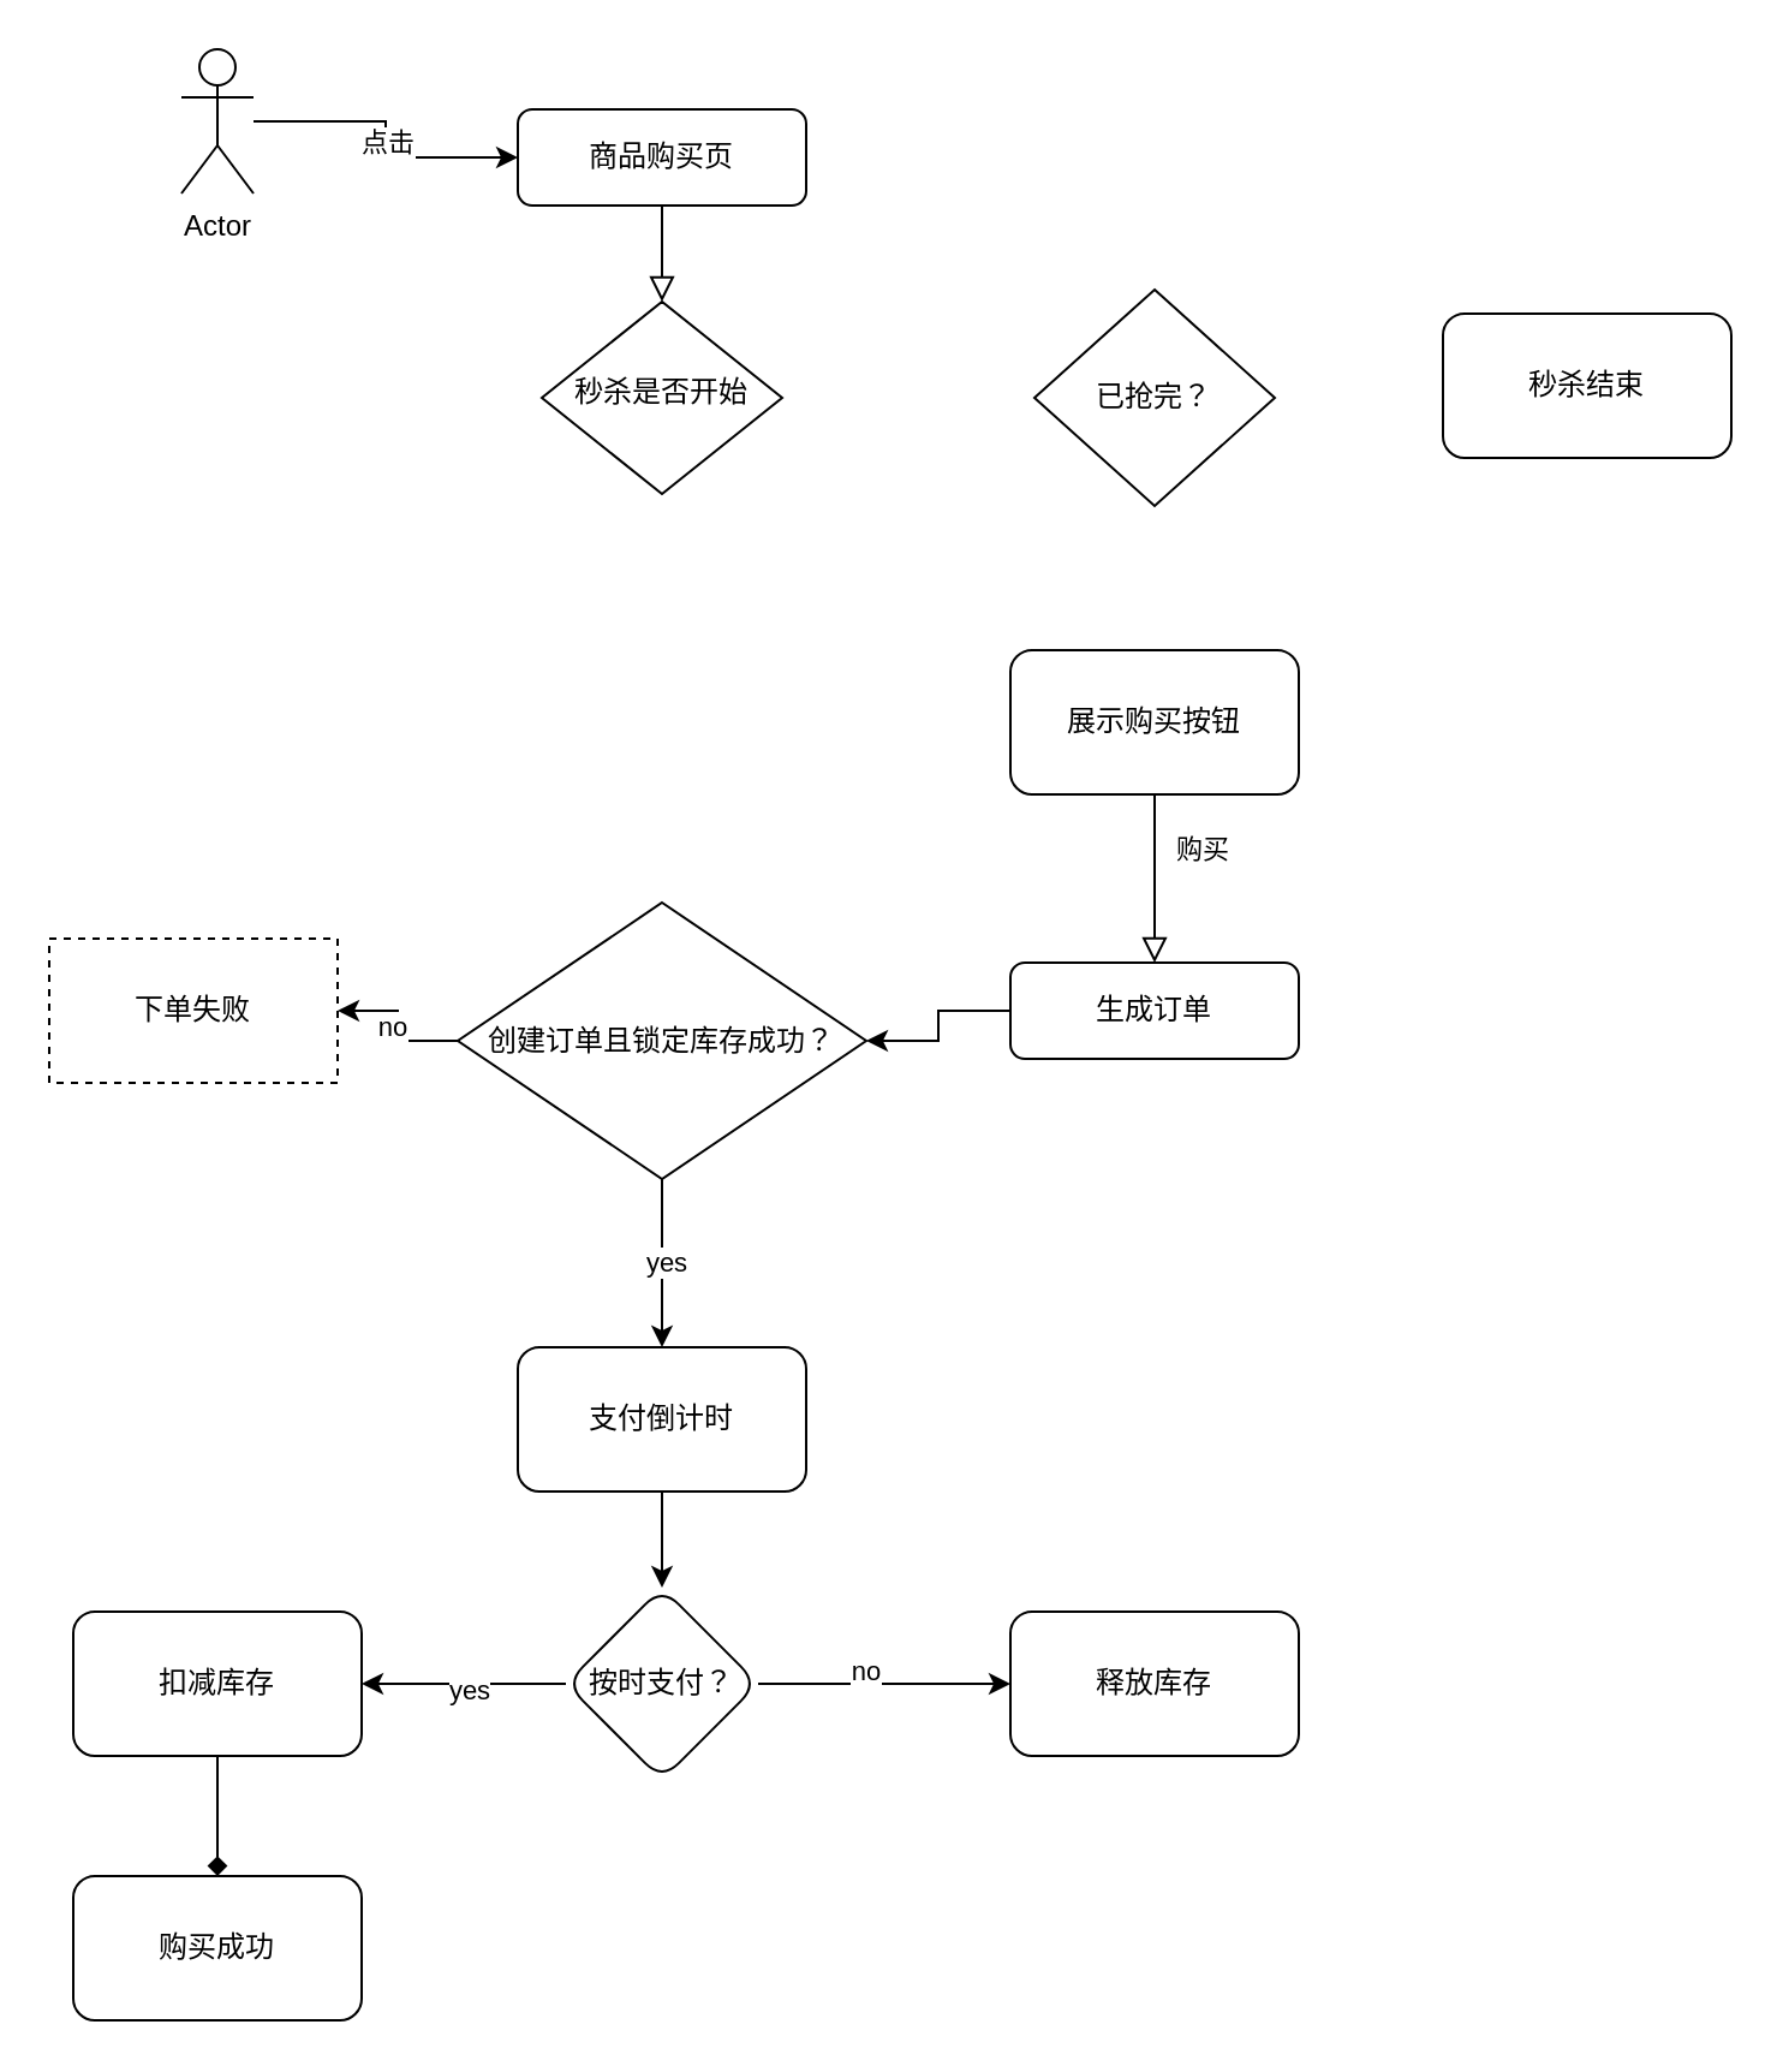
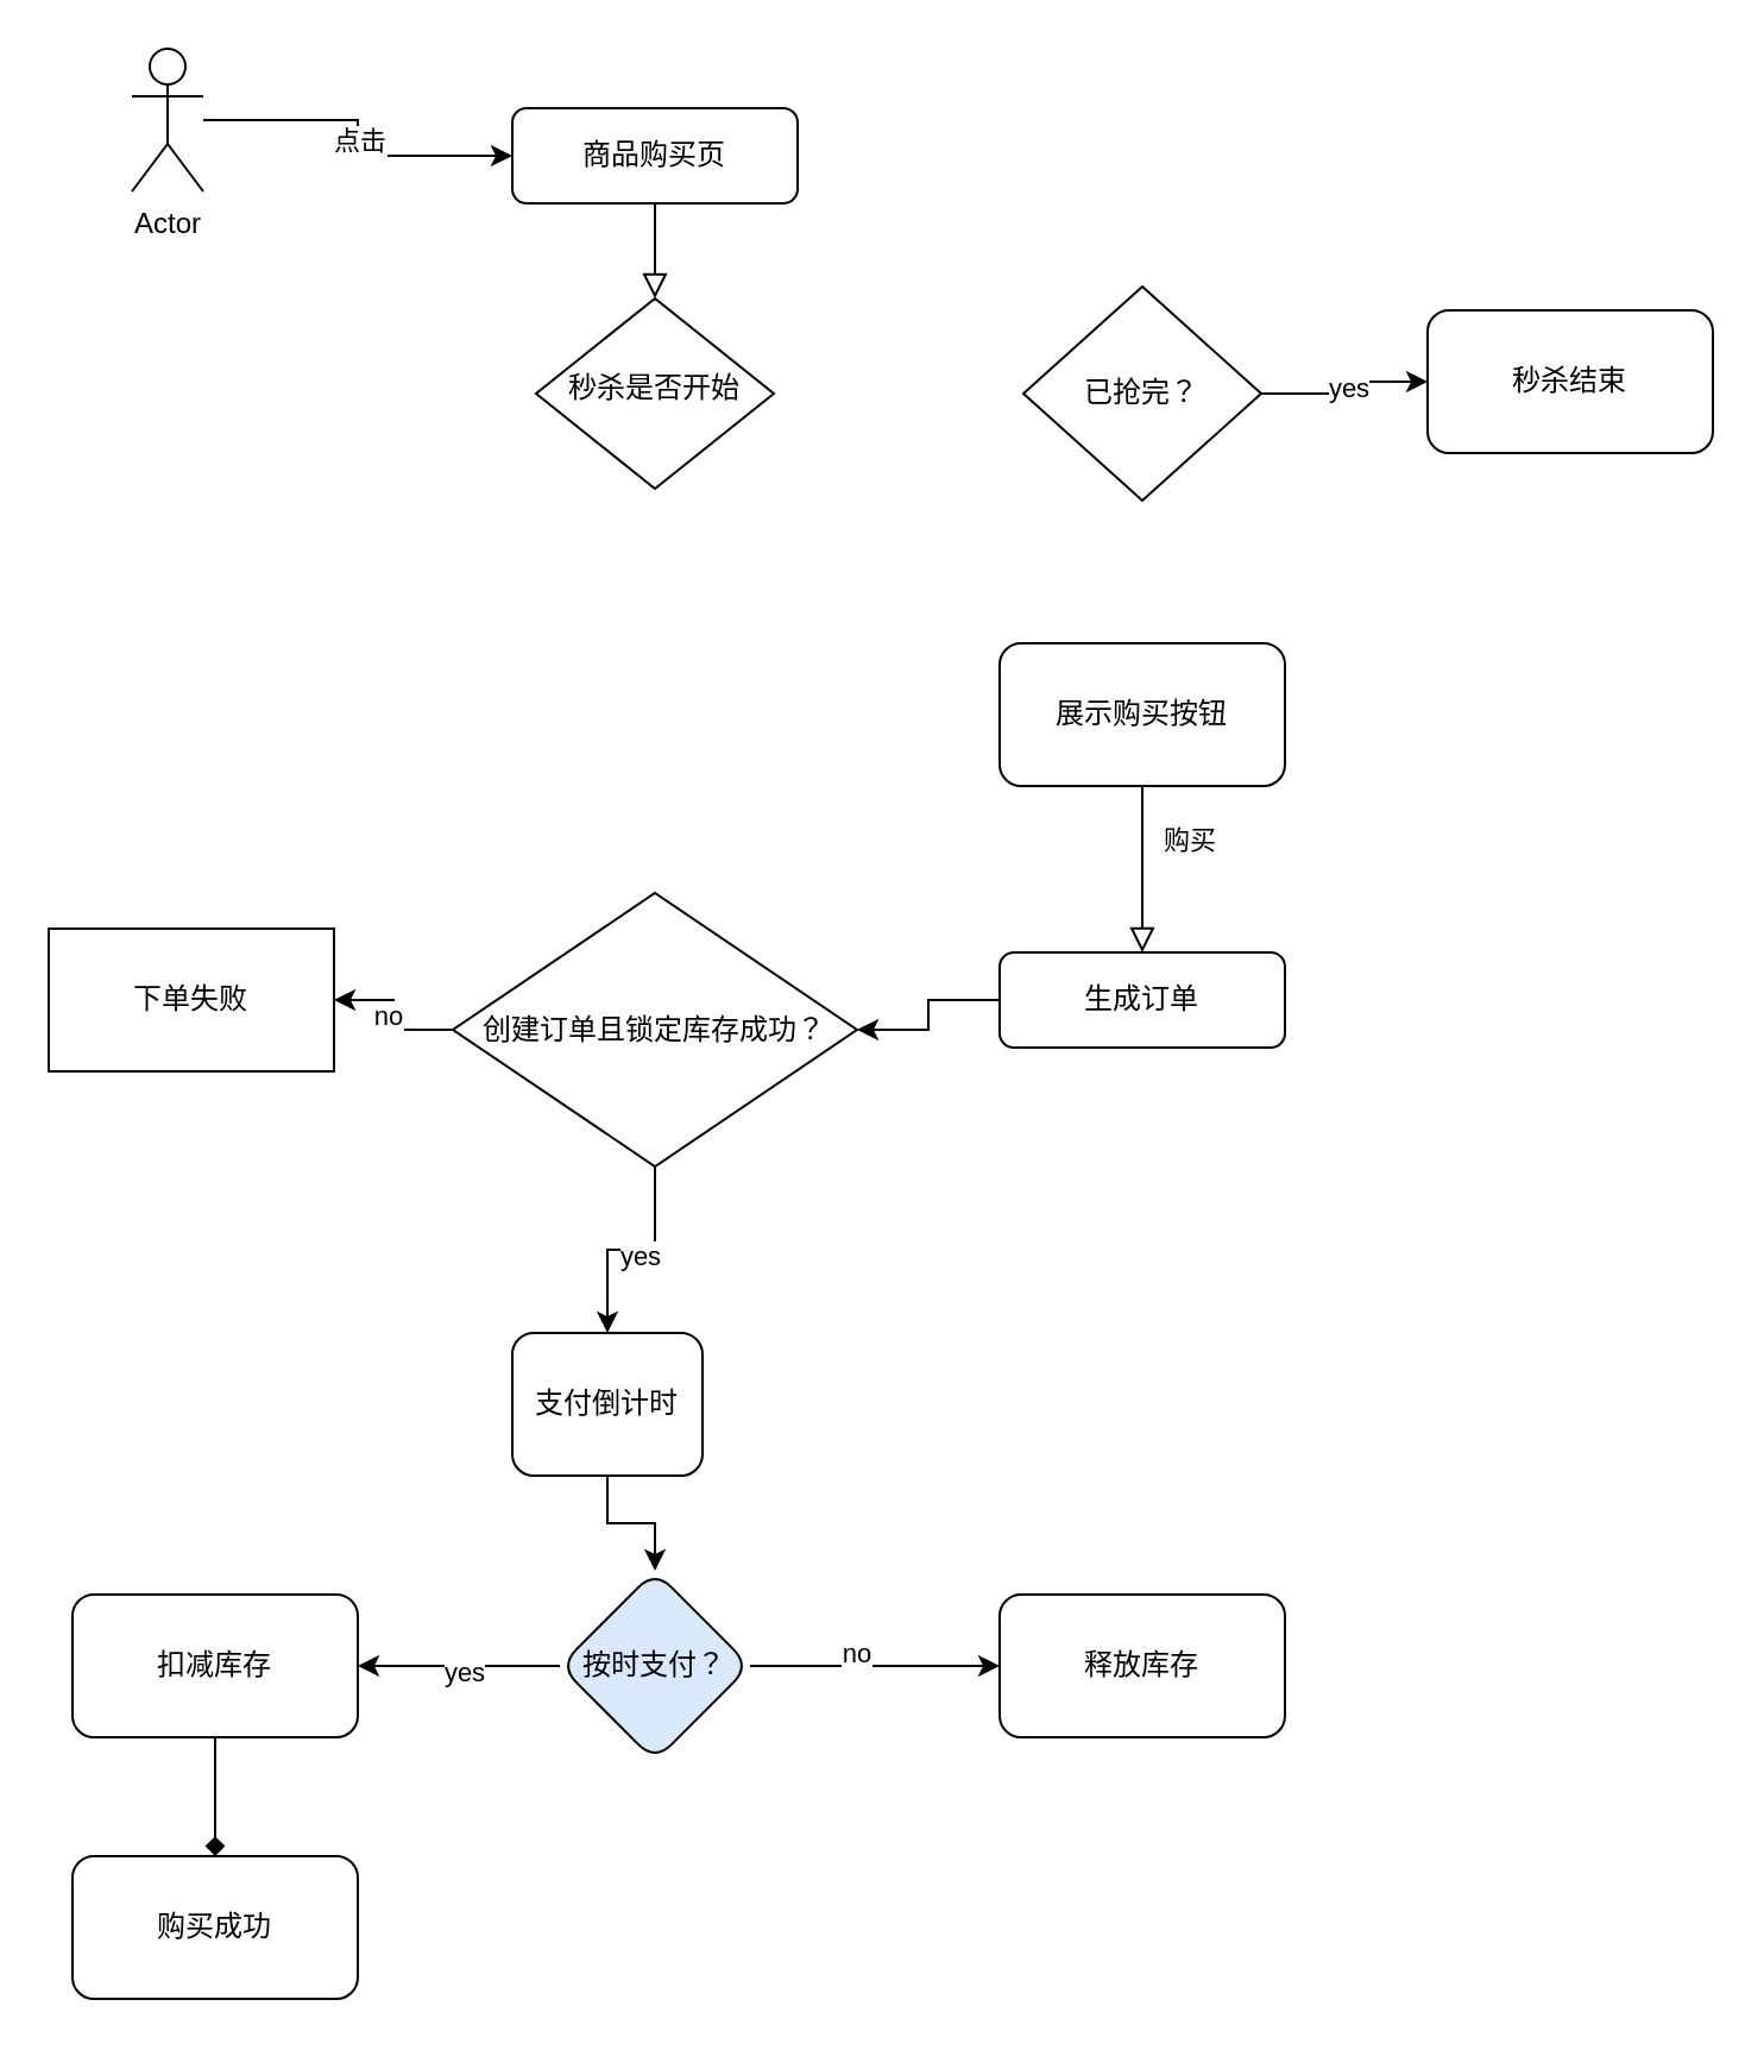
  <mxCell id="0" />
  <mxCell id="1" parent="0" />
  <mxCell id="2" value="" style="rounded=0;html=1;jettySize=auto;orthogonalLoop=1;fontSize=11;endArrow=block;endFill=0;endSize=8;strokeWidth=1;shadow=0;labelBackgroundColor=none;edgeStyle=orthogonalEdgeStyle;" parent="1" source="3" target="4" edge="1"><mxGeometry relative="1" as="geometry" /></mxCell>
  <mxCell id="3" value="商品购买页" style="rounded=1;whiteSpace=wrap;html=1;fontSize=12;glass=0;strokeWidth=1;shadow=0;" parent="1" vertex="1"><mxGeometry x="215" y="45" width="120" height="40" as="geometry" /></mxCell>
  <mxCell id="4" value="秒杀是否开始" style="rhombus;whiteSpace=wrap;html=1;shadow=0;fontFamily=Helvetica;fontSize=12;align=center;strokeWidth=1;spacing=6;spacingTop=-4;" parent="1" vertex="1"><mxGeometry x="225" y="125" width="100" height="80" as="geometry" /></mxCell>
  <mxCell id="5" value="购买&lt;div&gt;&lt;br&gt;&lt;/div&gt;" style="rounded=0;html=1;jettySize=auto;orthogonalLoop=1;fontSize=11;endArrow=block;endFill=0;endSize=8;strokeWidth=1;shadow=0;labelBackgroundColor=none;edgeStyle=orthogonalEdgeStyle;exitX=0.5;exitY=1;exitDx=0;exitDy=0;" parent="1" source="15" target="7" edge="1"><mxGeometry x="-0.143" y="20" relative="1" as="geometry"><mxPoint as="offset" /><mxPoint x="310" y="320" as="sourcePoint" /></mxGeometry></mxCell>
  <mxCell id="6" value="" style="edgeStyle=orthogonalEdgeStyle;rounded=0;orthogonalLoop=1;jettySize=auto;html=1;" edge="1" parent="1" source="7" target="20"><mxGeometry relative="1" as="geometry" /></mxCell>
  <mxCell id="7" value="生成订单" style="rounded=1;whiteSpace=wrap;html=1;fontSize=12;glass=0;strokeWidth=1;shadow=0;" parent="1" vertex="1"><mxGeometry x="420" y="400" width="120" height="40" as="geometry" /></mxCell>
  <mxCell id="8" value="" style="edgeStyle=orthogonalEdgeStyle;rounded=0;orthogonalLoop=1;jettySize=auto;html=1;" edge="1" parent="1" source="10" target="3"><mxGeometry relative="1" as="geometry" /></mxCell>
  <mxCell id="9" value="点击" style="edgeLabel;html=1;align=center;verticalAlign=middle;resizable=0;points=[];" vertex="1" connectable="0" parent="8"><mxGeometry relative="1" as="geometry"><mxPoint as="offset" /></mxGeometry></mxCell>
- <mxCell id="10" value="Actor" style="shape=umlActor;verticalLabelPosition=bottom;verticalAlign=top;html=1;outlineConnect=0;" vertex="1" parent="1"><mxGeometry x="75" y="20" width="30" height="60" as="geometry" /></mxCell>
+ <mxCell id="10" value="Actor" style="shape=umlActor;verticalLabelPosition=bottom;verticalAlign=top;html=1;outlineConnect=0;" vertex="1" parent="1"><mxGeometry x="55" y="20" width="30" height="60" as="geometry" /></mxCell>
+ <mxCell id="11" value="" style="edgeStyle=orthogonalEdgeStyle;rounded=0;orthogonalLoop=1;jettySize=auto;html=1;" edge="1" parent="1" source="13" target="14"><mxGeometry relative="1" as="geometry" /></mxCell>
+ <mxCell id="12" value="yes" style="edgeLabel;html=1;align=center;verticalAlign=middle;resizable=0;points=[];" vertex="1" connectable="0" parent="11"><mxGeometry x="0.033" y="-1" relative="1" as="geometry"><mxPoint y="1" as="offset" /></mxGeometry></mxCell>
  <mxCell id="13" value="已抢完？" style="rhombus;whiteSpace=wrap;html=1;" vertex="1" parent="1"><mxGeometry x="430" y="120" width="100" height="90" as="geometry" /></mxCell>
  <mxCell id="14" value="秒杀结束" style="rounded=1;whiteSpace=wrap;html=1;" vertex="1" parent="1"><mxGeometry x="600" y="130" width="120" height="60" as="geometry" /></mxCell>
  <mxCell id="15" value="展示购买按钮" style="rounded=1;whiteSpace=wrap;html=1;" vertex="1" parent="1"><mxGeometry x="420" y="270" width="120" height="60" as="geometry" /></mxCell>
  <mxCell id="16" value="" style="edgeStyle=orthogonalEdgeStyle;rounded=0;orthogonalLoop=1;jettySize=auto;html=1;" edge="1" parent="1" source="20" target="23"><mxGeometry relative="1" as="geometry" /></mxCell>
  <mxCell id="17" value="yes" style="edgeLabel;html=1;align=center;verticalAlign=middle;resizable=0;points=[];" vertex="1" connectable="0" parent="16"><mxGeometry x="-0.063" y="1" relative="1" as="geometry"><mxPoint y="1" as="offset" /></mxGeometry></mxCell>
  <mxCell id="18" value="" style="edgeStyle=orthogonalEdgeStyle;rounded=0;orthogonalLoop=1;jettySize=auto;html=1;" edge="1" parent="1" source="20" target="24"><mxGeometry relative="1" as="geometry" /></mxCell>
  <mxCell id="19" value="no" style="edgeLabel;html=1;align=center;verticalAlign=middle;resizable=0;points=[];" vertex="1" connectable="0" parent="18"><mxGeometry x="0.029" y="3" relative="1" as="geometry"><mxPoint y="1" as="offset" /></mxGeometry></mxCell>
  <mxCell id="20" value="创建订单且锁定库存成功？" style="rhombus;whiteSpace=wrap;html=1;" vertex="1" parent="1"><mxGeometry x="190" y="375" width="170" height="115" as="geometry" /></mxCell>
  <mxCell id="21" style="edgeStyle=orthogonalEdgeStyle;rounded=0;orthogonalLoop=1;jettySize=auto;html=1;exitX=0.5;exitY=1;exitDx=0;exitDy=0;" edge="1" parent="1" source="20" target="20"><mxGeometry relative="1" as="geometry" /></mxCell>
  <mxCell id="22" value="" style="edgeStyle=orthogonalEdgeStyle;rounded=0;orthogonalLoop=1;jettySize=auto;html=1;" edge="1" parent="1" source="23" target="29"><mxGeometry relative="1" as="geometry" /></mxCell>
- <mxCell id="23" value="支付倒计时" style="rounded=1;whiteSpace=wrap;html=1;" vertex="1" parent="1"><mxGeometry x="215" y="560" width="120" height="60" as="geometry" /></mxCell>
- <mxCell id="24" value="下单失败" style="whiteSpace=wrap;html=1;dashed=1;" vertex="1" parent="1"><mxGeometry x="20" y="390" width="120" height="60" as="geometry" /></mxCell>
+ <mxCell id="23" value="支付倒计时" style="rounded=1;whiteSpace=wrap;html=1;" vertex="1" parent="1"><mxGeometry x="215" y="560" width="80" height="60" as="geometry" /></mxCell>
+ <mxCell id="24" value="下单失败" style="whiteSpace=wrap;html=1;" vertex="1" parent="1"><mxGeometry x="20" y="390" width="120" height="60" as="geometry" /></mxCell>
  <mxCell id="25" value="" style="edgeStyle=orthogonalEdgeStyle;rounded=0;orthogonalLoop=1;jettySize=auto;html=1;" edge="1" parent="1" source="29" target="30"><mxGeometry relative="1" as="geometry" /></mxCell>
  <mxCell id="26" value="no&lt;div&gt;&lt;br&gt;&lt;/div&gt;" style="edgeLabel;html=1;align=center;verticalAlign=middle;resizable=0;points=[];" vertex="1" connectable="0" parent="25"><mxGeometry x="-0.167" y="-1" relative="1" as="geometry"><mxPoint as="offset" /></mxGeometry></mxCell>
  <mxCell id="27" value="" style="edgeStyle=orthogonalEdgeStyle;rounded=0;orthogonalLoop=1;jettySize=auto;html=1;" edge="1" parent="1" source="29" target="32"><mxGeometry relative="1" as="geometry" /></mxCell>
  <mxCell id="28" value="yes" style="edgeLabel;html=1;align=center;verticalAlign=middle;resizable=0;points=[];" vertex="1" connectable="0" parent="27"><mxGeometry x="-0.033" y="2" relative="1" as="geometry"><mxPoint as="offset" /></mxGeometry></mxCell>
- <mxCell id="29" value="按时支付？" style="rhombus;whiteSpace=wrap;html=1;rounded=1;" vertex="1" parent="1"><mxGeometry x="235" y="660" width="80" height="80" as="geometry" /></mxCell>
+ <mxCell id="29" value="按时支付？" style="rhombus;whiteSpace=wrap;html=1;rounded=1;fillColor=#dae8fc;" vertex="1" parent="1"><mxGeometry x="235" y="660" width="80" height="80" as="geometry" /></mxCell>
  <mxCell id="30" value="释放库存" style="whiteSpace=wrap;html=1;rounded=1;" vertex="1" parent="1"><mxGeometry x="420" y="670" width="120" height="60" as="geometry" /></mxCell>
  <mxCell id="31" value="" style="edgeStyle=orthogonalEdgeStyle;rounded=0;orthogonalLoop=1;jettySize=auto;html=1;endArrow=diamond;" edge="1" parent="1" source="32" target="33"><mxGeometry relative="1" as="geometry" /></mxCell>
  <mxCell id="32" value="扣减库存" style="whiteSpace=wrap;html=1;rounded=1;" vertex="1" parent="1"><mxGeometry x="30" y="670" width="120" height="60" as="geometry" /></mxCell>
  <mxCell id="33" value="购买成功" style="rounded=1;whiteSpace=wrap;html=1;" vertex="1" parent="1"><mxGeometry x="30" y="780" width="120" height="60" as="geometry" /></mxCell>
